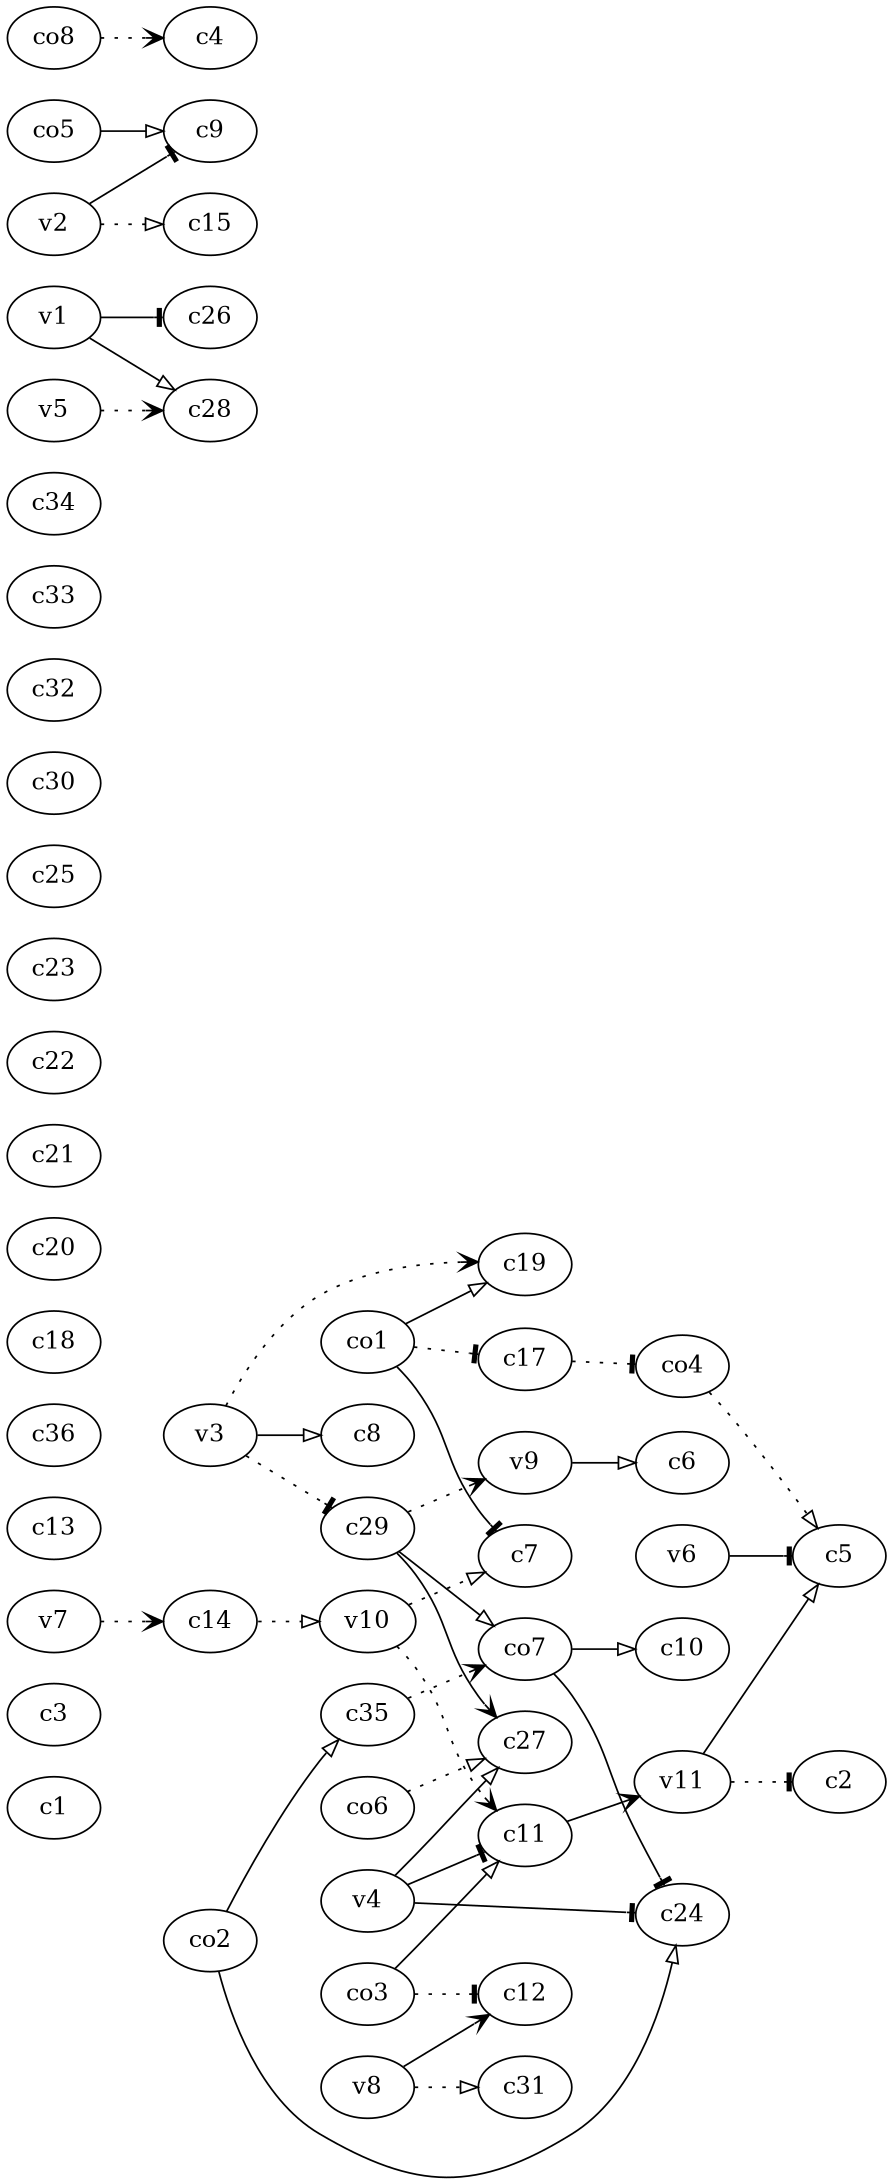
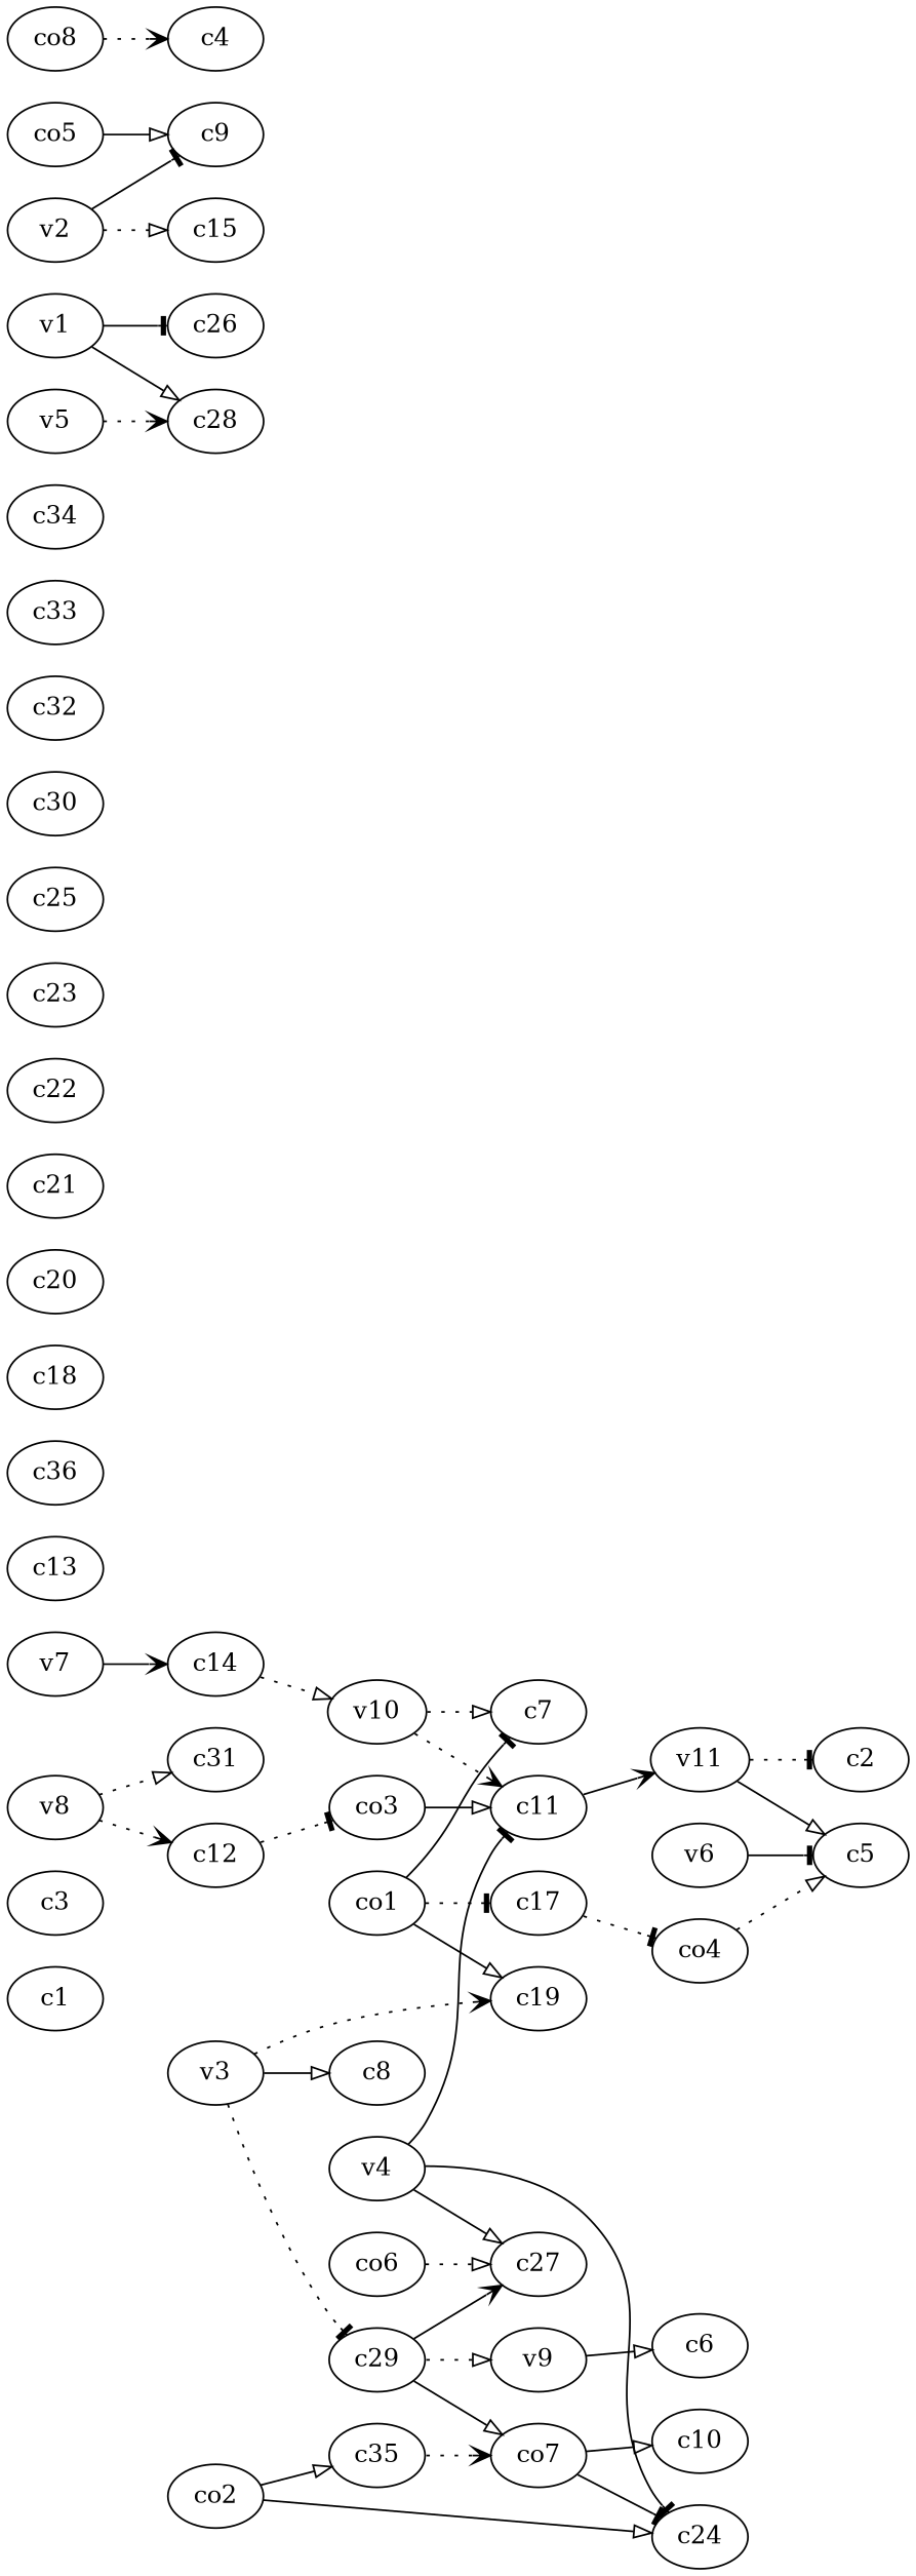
  strict digraph {
    rankdir=LR
    edge [arrowhead=onormal style=solid weight=1]
    c1
    c3
    c11
    v11
    c5
    c2
    c13
    c14
    v10
    c7
    n11 [label=c36]
    c17
    co4
    c18
    c20
    c21
    c22
    c23
    c25
    c29
    v9
    co7
    c27
    v4
    c24
    c6
    c10
    c30
    c32
    c33
    c34
    c35
    v1
    c26
    c28
    v2
    c9
    c15
    v3
    c8
    c19
    v5
    v6
    v7
    v8
    c12
    c31
    co1
    co2
    co3
    co5
    co6
    co8
    c4
    c11 -> v11 [arrowhead=vee]
    v11 -> c5
    v11 -> c2 [arrowhead=tee style=dotted]
    c14 -> v10 [style=dotted]
    v10 -> c11 [arrowhead=vee style=dotted]
    v10 -> c7 [style=dotted]
    c17 -> co4 [arrowhead=tee style=dotted]
    co4 -> c5 [style=dotted]
-   c29 -> v9 [arrowhead=vee style=dotted]
+   c29 -> v9 [style=dotted]
    c29 -> co7
    c29 -> c27 [arrowhead=vee]
    v9 -> c6
    co7 -> c24 [arrowhead=tee]
    co7 -> c10
    v4 -> c11 [arrowhead=tee]
    v4 -> c27
    v4 -> c24 [arrowhead=tee]
    c35 -> co7 [arrowhead=vee style=dotted]
    v1 -> c26 [arrowhead=tee]
    v1 -> c28
    v2 -> c9 [arrowhead=tee]
    v2 -> c15 [style=dotted]
    v3 -> c29 [arrowhead=tee style=dotted]
    v3 -> c8
    v3 -> c19 [arrowhead=vee style=dotted]
    v5 -> c28 [arrowhead=vee style=dotted]
    v6 -> c5 [arrowhead=tee]
-   v7 -> c14 [arrowhead=vee style=dotted]
-   v8 -> c12 [arrowhead=vee]
+   v7 -> c14 [arrowhead=vee]
+   v8 -> c12 [arrowhead=vee style=dotted]
    v8 -> c31 [style=dotted]
    co1 -> c7 [arrowhead=tee]
    co1 -> c17 [arrowhead=tee style=dotted]
    co1 -> c19
    co2 -> c24
    co2 -> c35
    co3 -> c11
-   co3 -> c12 [arrowhead=tee style=dotted]
+   c12 -> co3 [arrowhead=tee style=dotted]
    co5 -> c9
    co6 -> c27 [style=dotted]
    co8 -> c4 [arrowhead=vee style=dotted]
  }
